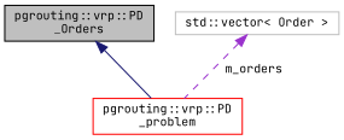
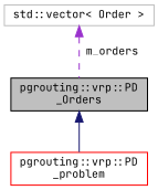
  digraph {
    fontname="JetBrains Mono"
    node [fillcolor=white fontname="JetBrains Mono" fontsize=10 shape=record style=filled]
    edge [dir=back fontname="JetBrains Mono" fontsize=10 labelfontname=Helvetica labelfontsize=10]
    n1 [color=black fillcolor=grey75 fontcolor=black height=0.2 label="pgrouting::vrp::PD\l_Orders" width=0.4]
    n2 [color=red height=0.2 label="pgrouting::vrp::PD\l_problem" width=0.4]
    n3 [color=grey75 height=0.2 label="std::vector\< Order \>" width=0.4]
    n1 -> n2 [color=midnightblue style=solid]
-   n3 -> n2 [color=darkorchid3 label=" m_orders" style=dashed]
+   n3 -> n1 [color=darkorchid3 label=" m_orders" style=dashed]
  }
